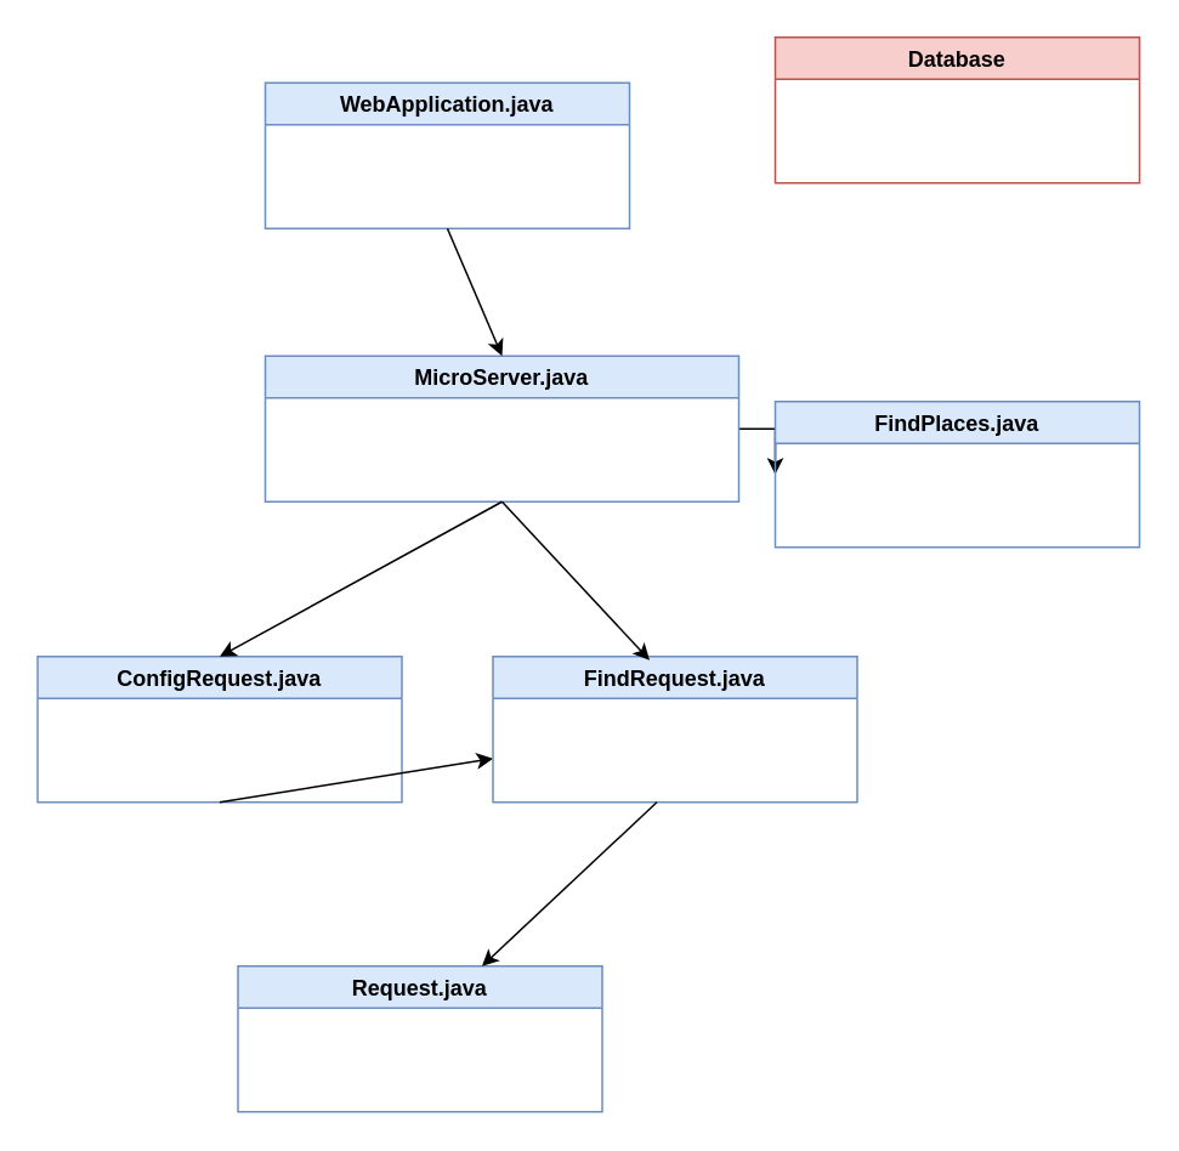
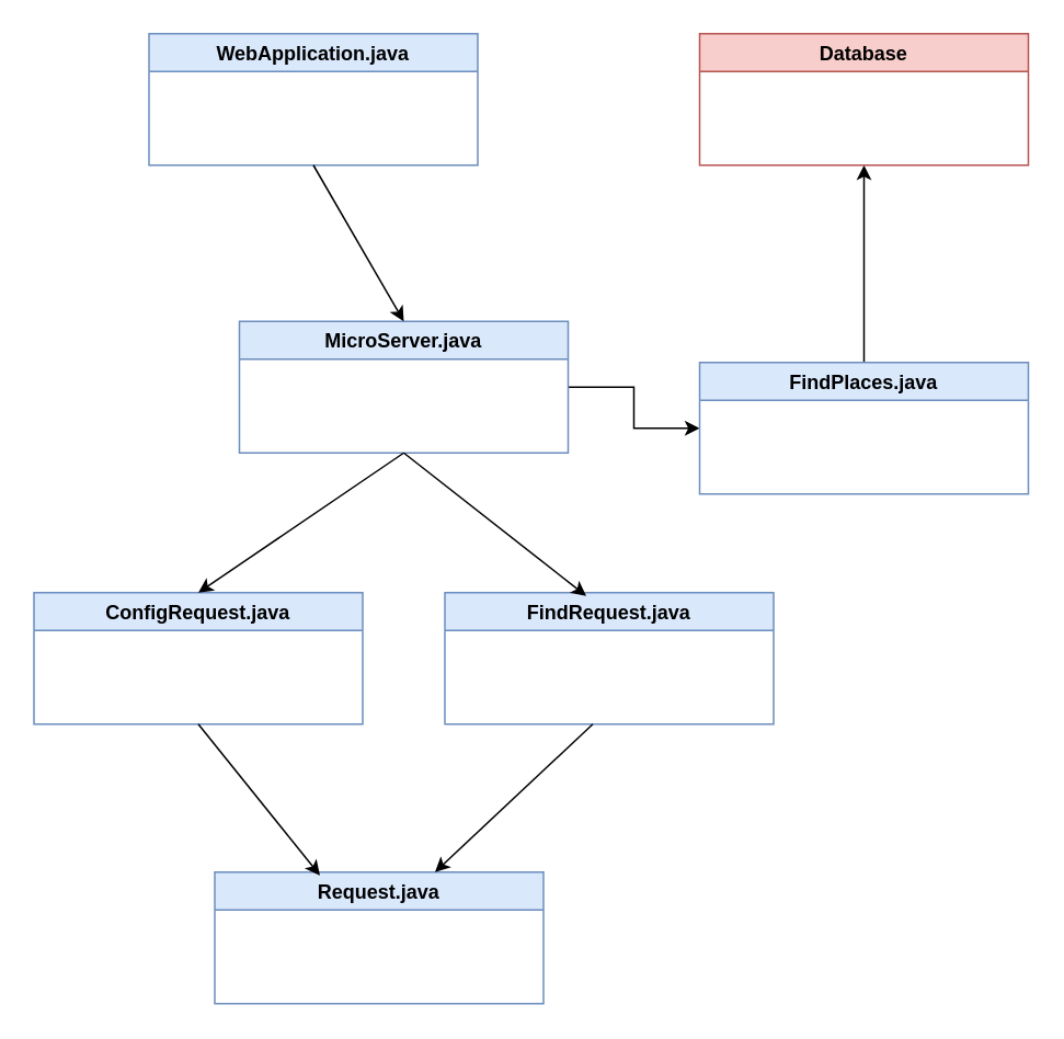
  <mxCell id="0" />
  <mxCell id="1" parent="0" />
  <mxCell id="2" value="Request.java" style="swimlane;fillColor=#dae8fc;strokeColor=#6c8ebf;" vertex="1" parent="1"><mxGeometry x="130" y="530" width="200" height="80" as="geometry" /></mxCell>
  <mxCell id="3" value="ConfigRequest.java" style="swimlane;fillColor=#dae8fc;strokeColor=#6c8ebf;" vertex="1" parent="1"><mxGeometry x="20" y="360" width="200" height="80" as="geometry" /></mxCell>
- <mxCell id="4" value="" style="endArrow=classic;html=1;exitX=0.5;exitY=1;exitDx=0;exitDy=0;" edge="1" parent="1" source="3" target="5"><mxGeometry width="50" height="50" relative="1" as="geometry"><mxPoint x="106" y="690" as="sourcePoint" /><mxPoint x="220" y="610" as="targetPoint" /></mxGeometry></mxCell>
+ <mxCell id="4" value="" style="endArrow=classic;html=1;exitX=0.5;exitY=1;exitDx=0;exitDy=0;entryX=0.32;entryY=0.025;entryDx=0;entryDy=0;entryPerimeter=0;" edge="1" parent="1" source="3" target="2"><mxGeometry width="50" height="50" relative="1" as="geometry"><mxPoint x="106" y="690" as="sourcePoint" /><mxPoint x="220" y="610" as="targetPoint" /></mxGeometry></mxCell>
  <mxCell id="5" value="FindRequest.java" style="swimlane;fillColor=#dae8fc;strokeColor=#6c8ebf;" vertex="1" parent="1"><mxGeometry x="270" y="360" width="200" height="80" as="geometry" /></mxCell>
  <mxCell id="6" value="" style="endArrow=classic;html=1;entryX=0.67;entryY=0;entryDx=0;entryDy=0;entryPerimeter=0;" edge="1" parent="1" target="2"><mxGeometry width="50" height="50" relative="1" as="geometry"><mxPoint x="360" y="440" as="sourcePoint" /><mxPoint x="250" y="610" as="targetPoint" /></mxGeometry></mxCell>
  <mxCell id="7" value="" style="edgeStyle=orthogonalEdgeStyle;rounded=0;orthogonalLoop=1;jettySize=auto;html=1;" edge="1" parent="1" source="8" target="14"><mxGeometry relative="1" as="geometry" /></mxCell>
- <mxCell id="8" value="MicroServer.java" style="swimlane;fillColor=#dae8fc;strokeColor=#6c8ebf;" vertex="1" parent="1"><mxGeometry x="145" y="195" width="260" height="80" as="geometry" /></mxCell>
- <mxCell id="9" value="WebApplication.java" style="swimlane;fillColor=#dae8fc;strokeColor=#6c8ebf;" vertex="1" parent="1"><mxGeometry x="145" y="45" width="200" height="80" as="geometry" /></mxCell>
+ <mxCell id="8" value="MicroServer.java" style="swimlane;fillColor=#dae8fc;strokeColor=#6c8ebf;" vertex="1" parent="1"><mxGeometry x="145" y="195" width="200" height="80" as="geometry" /></mxCell>
+ <mxCell id="9" value="WebApplication.java" style="swimlane;fillColor=#dae8fc;strokeColor=#6c8ebf;" vertex="1" parent="1"><mxGeometry x="90" y="20" width="200" height="80" as="geometry" /></mxCell>
  <mxCell id="10" value="" style="endArrow=classic;html=1;exitX=0.5;exitY=1;exitDx=0;exitDy=0;entryX=0.5;entryY=0;entryDx=0;entryDy=0;" edge="1" parent="1" source="9" target="8"><mxGeometry width="50" height="50" relative="1" as="geometry"><mxPoint x="221" y="395" as="sourcePoint" /><mxPoint x="271" y="345" as="targetPoint" /></mxGeometry></mxCell>
  <mxCell id="11" value="" style="endArrow=classic;html=1;exitX=0.5;exitY=1;exitDx=0;exitDy=0;entryX=0.5;entryY=0;entryDx=0;entryDy=0;" edge="1" parent="1" source="8" target="3"><mxGeometry width="50" height="50" relative="1" as="geometry"><mxPoint x="221" y="395" as="sourcePoint" /><mxPoint x="271" y="345" as="targetPoint" /></mxGeometry></mxCell>
  <mxCell id="12" value="" style="endArrow=classic;html=1;exitX=0.5;exitY=1;exitDx=0;exitDy=0;entryX=0.43;entryY=0.025;entryDx=0;entryDy=0;entryPerimeter=0;" edge="1" parent="1" source="8" target="5"><mxGeometry width="50" height="50" relative="1" as="geometry"><mxPoint x="221" y="395" as="sourcePoint" /><mxPoint x="271" y="345" as="targetPoint" /></mxGeometry></mxCell>
+ <mxCell id="13" value="" style="edgeStyle=orthogonalEdgeStyle;rounded=0;orthogonalLoop=1;jettySize=auto;html=1;" edge="1" parent="1" source="14" target="15"><mxGeometry relative="1" as="geometry" /></mxCell>
  <mxCell id="14" value="FindPlaces.java" style="swimlane;fillColor=#dae8fc;strokeColor=#6c8ebf;" vertex="1" parent="1"><mxGeometry x="425" y="220" width="200" height="80" as="geometry" /></mxCell>
  <mxCell id="15" value="Database" style="swimlane;fillColor=#f8cecc;strokeColor=#b85450;" vertex="1" parent="1"><mxGeometry x="425" y="20" width="200" height="80" as="geometry" /></mxCell>
